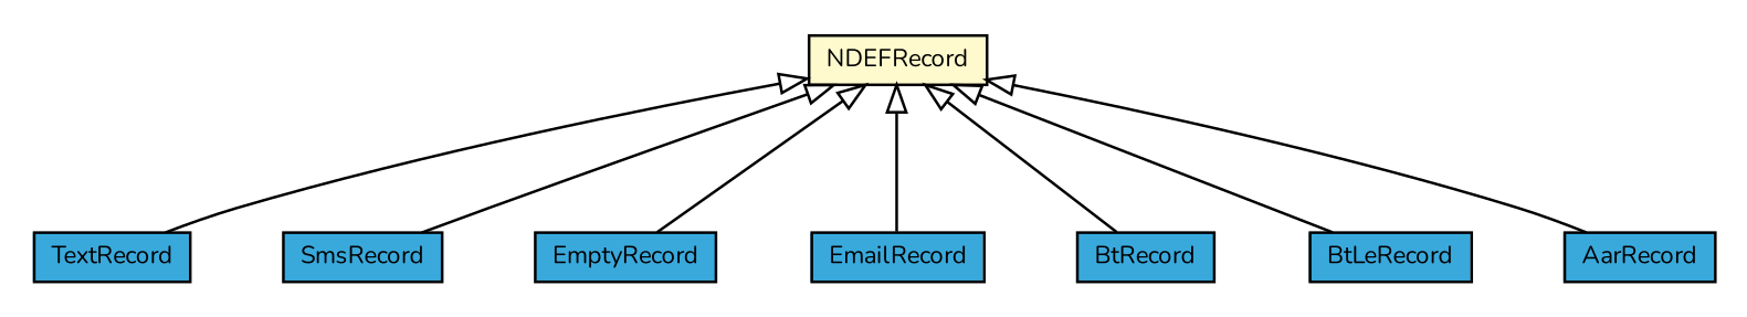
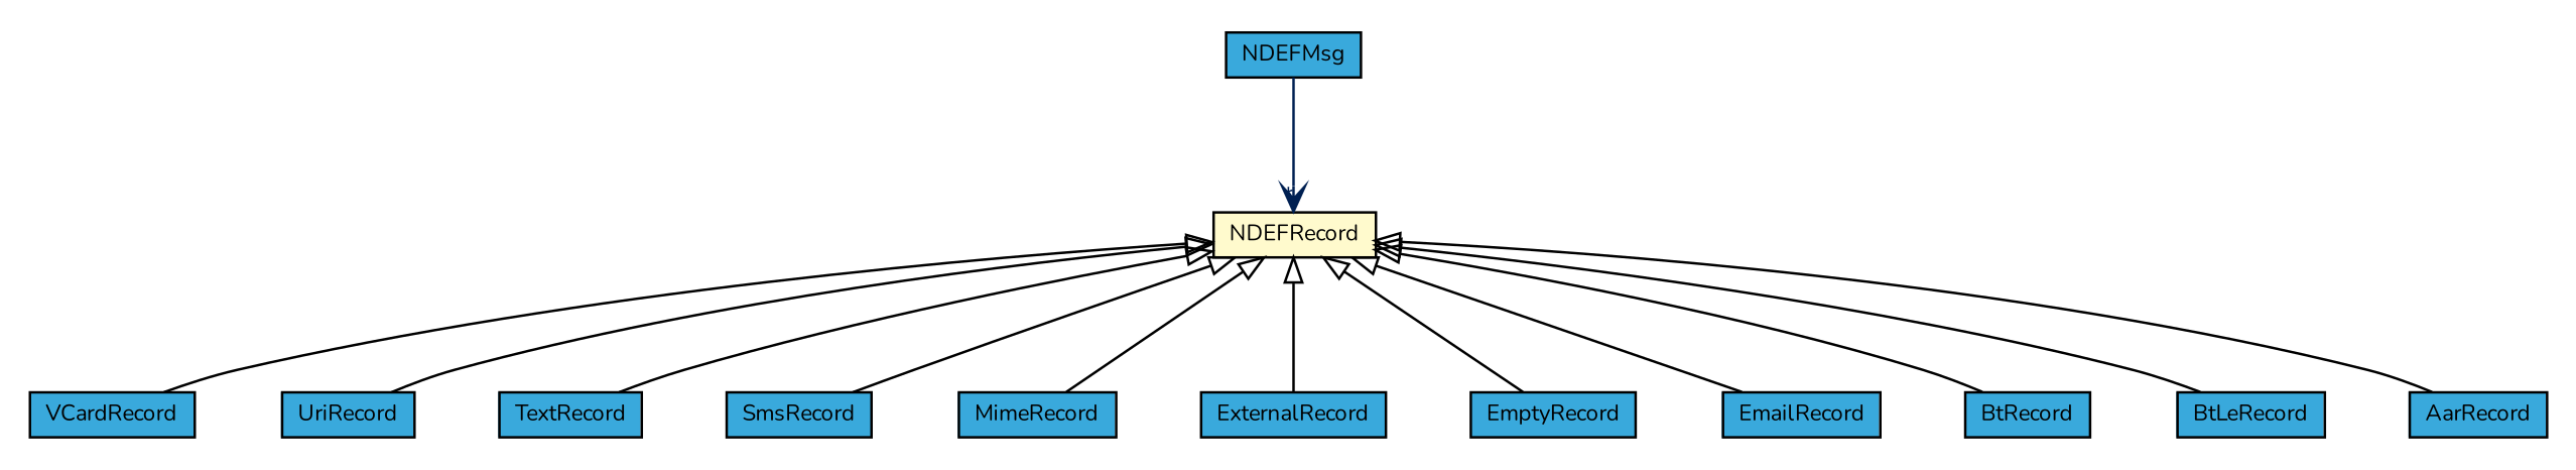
  digraph {
    fontname=Nunito
    nodesep=0.25
    ranksep=0.5
    node [fontcolor=black fontname=Nunito fontsize=9.0 shape=plaintext]
    edge [arrowtail=empty dir=back fontname=Nunito fontsize=10 headport=p labelfontname=arial labelfontsize=10 tailport=p]
+   n1 [label=<<table title="com.st.st25sdk.ndef.VCardRecord" border="0" cellborder="1" cellspacing="0" cellpadding="2" port="p" bgcolor="#39a9dc" href="./VCardRecord.html"> 		<tr><td><table border="0" cellspacing="0" cellpadding="1"> <tr><td align="center" balign="center"> VCardRecord </td></tr> 		</table></td></tr> 		</table>>]
+   n2 [label=<<table title="com.st.st25sdk.ndef.UriRecord" border="0" cellborder="1" cellspacing="0" cellpadding="2" port="p" bgcolor="#39a9dc" href="./UriRecord.html"> 		<tr><td><table border="0" cellspacing="0" cellpadding="1"> <tr><td align="center" balign="center"> UriRecord </td></tr> 		</table></td></tr> 		</table>>]
    n3 [label=<<table title="com.st.st25sdk.ndef.TextRecord" border="0" cellborder="1" cellspacing="0" cellpadding="2" port="p" bgcolor="#39a9dc" href="./TextRecord.html"> 		<tr><td><table border="0" cellspacing="0" cellpadding="1"> <tr><td align="center" balign="center"> TextRecord </td></tr> 		</table></td></tr> 		</table>>]
    n4 [label=<<table title="com.st.st25sdk.ndef.SmsRecord" border="0" cellborder="1" cellspacing="0" cellpadding="2" port="p" bgcolor="#39a9dc" href="./SmsRecord.html"> 		<tr><td><table border="0" cellspacing="0" cellpadding="1"> <tr><td align="center" balign="center"> SmsRecord </td></tr> 		</table></td></tr> 		</table>>]
    n5 [label=<<table title="com.st.st25sdk.ndef.NDEFRecord" border="0" cellborder="1" cellspacing="0" cellpadding="2" port="p" bgcolor="lemonChiffon" href="./NDEFRecord.html"> 		<tr><td><table border="0" cellspacing="0" cellpadding="1"> <tr><td align="center" balign="center"> NDEFRecord </td></tr> 		</table></td></tr> 		</table>>]
+   n6 [label=<<table title="com.st.st25sdk.ndef.MimeRecord" border="0" cellborder="1" cellspacing="0" cellpadding="2" port="p" bgcolor="#39a9dc" href="./MimeRecord.html"> 		<tr><td><table border="0" cellspacing="0" cellpadding="1"> <tr><td align="center" balign="center"> MimeRecord </td></tr> 		</table></td></tr> 		</table>>]
+   n7 [label=<<table title="com.st.st25sdk.ndef.ExternalRecord" border="0" cellborder="1" cellspacing="0" cellpadding="2" port="p" bgcolor="#39a9dc" href="./ExternalRecord.html"> 		<tr><td><table border="0" cellspacing="0" cellpadding="1"> <tr><td align="center" balign="center"> ExternalRecord </td></tr> 		</table></td></tr> 		</table>>]
    n8 [label=<<table title="com.st.st25sdk.ndef.EmptyRecord" border="0" cellborder="1" cellspacing="0" cellpadding="2" port="p" bgcolor="#39a9dc" href="./EmptyRecord.html"> 		<tr><td><table border="0" cellspacing="0" cellpadding="1"> <tr><td align="center" balign="center"> EmptyRecord </td></tr> 		</table></td></tr> 		</table>>]
    n9 [label=<<table title="com.st.st25sdk.ndef.EmailRecord" border="0" cellborder="1" cellspacing="0" cellpadding="2" port="p" bgcolor="#39a9dc" href="./EmailRecord.html"> 		<tr><td><table border="0" cellspacing="0" cellpadding="1"> <tr><td align="center" balign="center"> EmailRecord </td></tr> 		</table></td></tr> 		</table>>]
    n10 [label=<<table title="com.st.st25sdk.ndef.BtRecord" border="0" cellborder="1" cellspacing="0" cellpadding="2" port="p" bgcolor="#39a9dc" href="./BtRecord.html"> 		<tr><td><table border="0" cellspacing="0" cellpadding="1"> <tr><td align="center" balign="center"> BtRecord </td></tr> 		</table></td></tr> 		</table>>]
    n11 [label=<<table title="com.st.st25sdk.ndef.BtLeRecord" border="0" cellborder="1" cellspacing="0" cellpadding="2" port="p" bgcolor="#39a9dc" href="./BtLeRecord.html"> 		<tr><td><table border="0" cellspacing="0" cellpadding="1"> <tr><td align="center" balign="center"> BtLeRecord </td></tr> 		</table></td></tr> 		</table>>]
    n12 [label=<<table title="com.st.st25sdk.ndef.AarRecord" border="0" cellborder="1" cellspacing="0" cellpadding="2" port="p" bgcolor="#39a9dc" href="./AarRecord.html"> 		<tr><td><table border="0" cellspacing="0" cellpadding="1"> <tr><td align="center" balign="center"> AarRecord </td></tr> 		</table></td></tr> 		</table>>]
+   n13 [label=<<table title="com.st.st25sdk.ndef.NDEFMsg" border="0" cellborder="1" cellspacing="0" cellpadding="2" port="p" bgcolor="#39a9dc" href="./NDEFMsg.html"> 		<tr><td><table border="0" cellspacing="0" cellpadding="1"> <tr><td align="center" balign="center"> NDEFMsg </td></tr> 		</table></td></tr> 		</table>>]
+   n5 -> n1
+   n5 -> n2
    n5 -> n3
    n5 -> n4
+   n5 -> n6
+   n5 -> n7
    n5 -> n8
    n5 -> n9
    n5 -> n10
    n5 -> n11
    n5 -> n12
+   n13 -> n5 [arrowhead=open color="#002052" fontcolor="#002052" fontsize=10.0 headlabel="*" arrowtail="" dir=""]
  }
